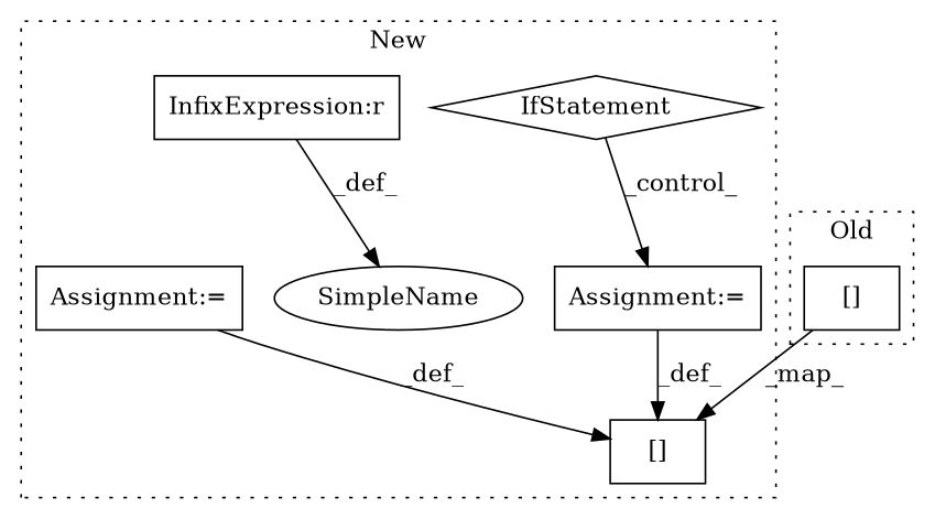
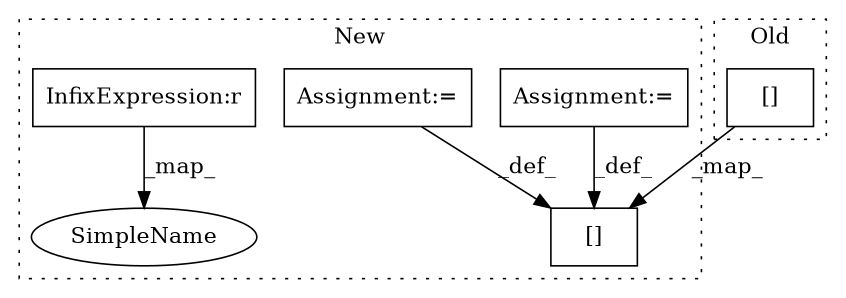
  digraph {
    node [a=2 l="22,1" shape=box]
    n1 [label="[]" s="3372,3397"]
    n2 [a=7 l=1 label="Assignment:=" s=2292]
-   n3 [a=25 l="4,2" label=IfStatement s="2186,2258" shape=diamond]
    n4 [a=42 label=SimpleName shape=ellipse l=""]
    n5 [a=27 l=4 label="InfixExpression:r" s=2252]
    n6 [a=7 l=1 label="Assignment:=" s=1385]
    n7 [label="[]" s="3102,3127"]
    subgraph cluster_1 {
      label=New
      style=dotted
      n1
      n2
-     n3
      n4
      n5
      n6
    }
    subgraph cluster_2 {
      label=Old
      style=dotted
      n7
    }
    n2 -> n1 [label=_def_]
-   n3 -> n2 [label=_control_]
-   n5 -> n4 [label=_def_]
+   n5 -> n4 [label=_map_]
    n6 -> n1 [label=_def_]
    n7 -> n1 [label=_map_]
  }
